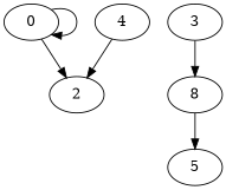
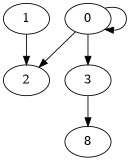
  digraph {
    n1 [label=0]
    n2 [label=2]
    n3 [label=3]
-   n4 [label=4]
+   n4 [label=1]
    n5 [label=8]
-   n6 [label=5]
    n1 -> n1
    n1 -> n2
+   n1 -> n3
    n3 -> n5
    n4 -> n2
-   n5 -> n6
  }
